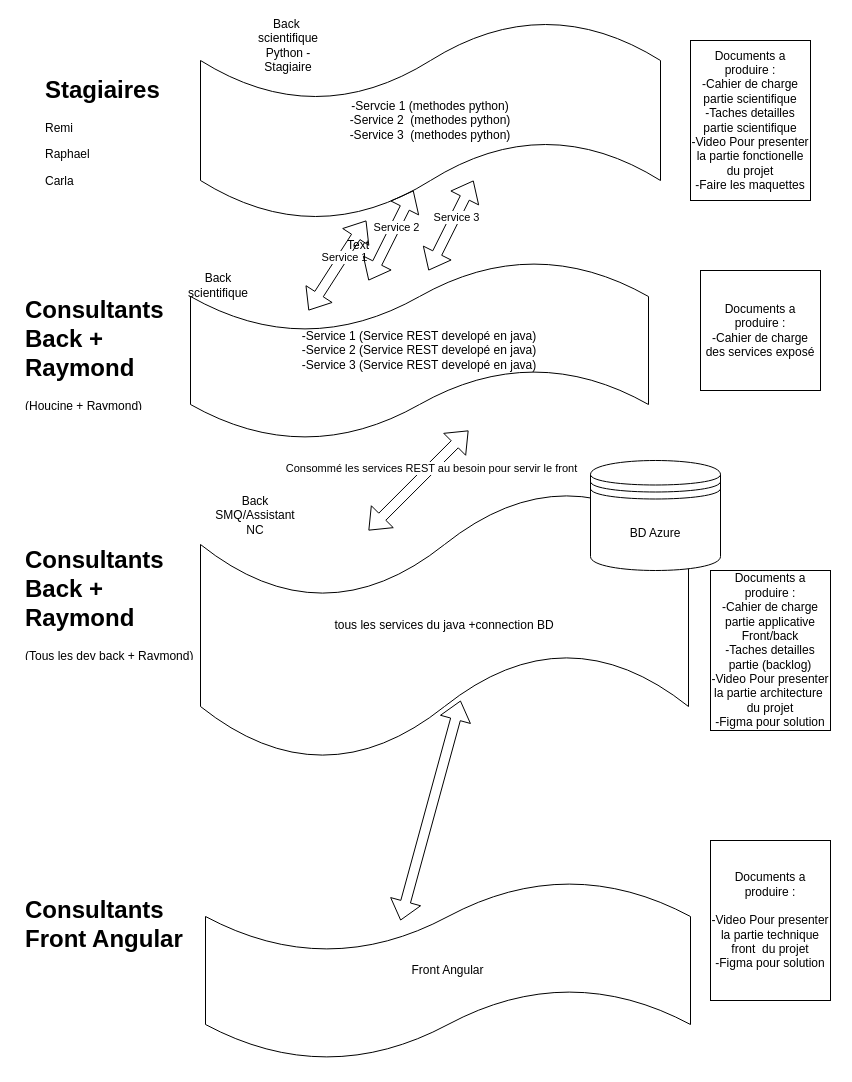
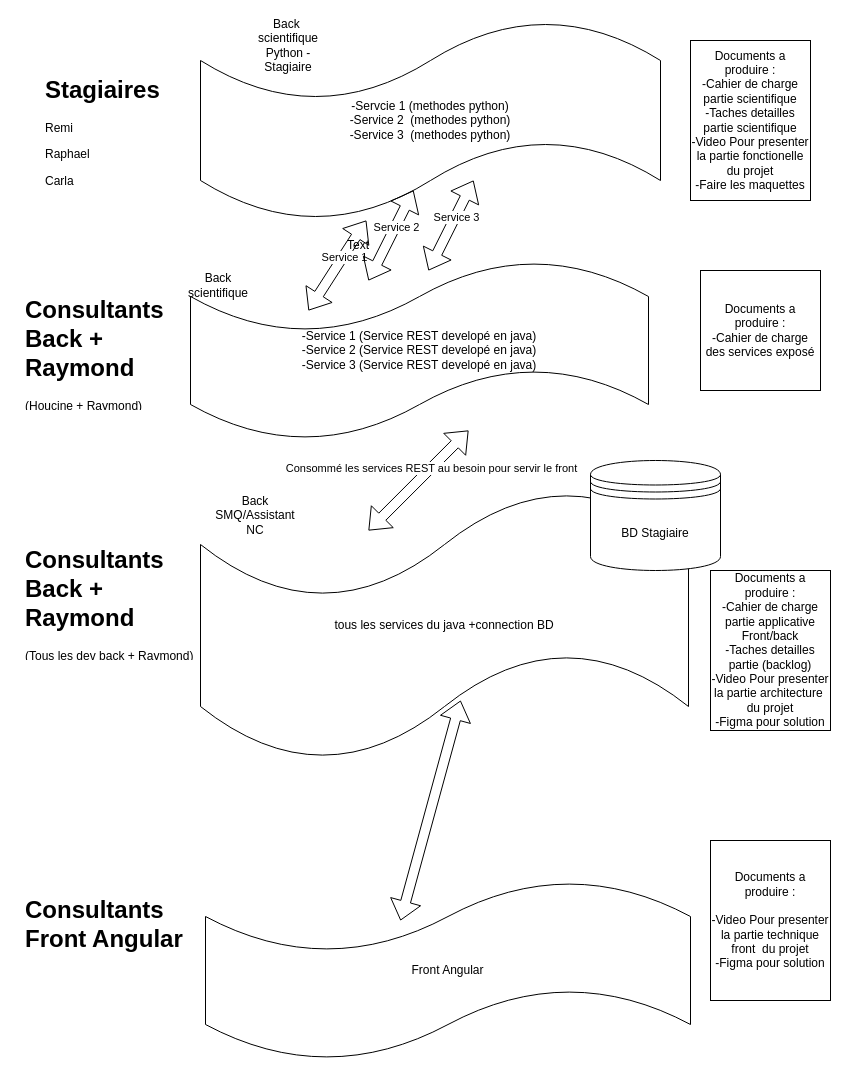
  <mxCell id="0" />
  <mxCell id="1" parent="0" />
  <mxCell id="2" value="-Servcie 1 (methodes python)&lt;br&gt;-Service 2&amp;nbsp;&amp;nbsp;(methodes python)&lt;br&gt;-Service 3&amp;nbsp;&amp;nbsp;(methodes python)" style="shape=tape;whiteSpace=wrap;html=1;" vertex="1" parent="1"><mxGeometry x="200" y="20" width="460" height="200" as="geometry" /></mxCell>
  <mxCell id="3" value="Back&amp;nbsp; scientifique Python - Stagiaire" style="text;html=1;strokeColor=none;fillColor=none;align=center;verticalAlign=middle;whiteSpace=wrap;rounded=0;" vertex="1" parent="1"><mxGeometry x="258" y="30" width="60" height="30" as="geometry" /></mxCell>
  <mxCell id="4" value="-Service 1 (Service REST developé en java)&lt;br&gt;-Service 2 (Service REST developé en java)&lt;br&gt;-Service 3 (Service REST developé en java)" style="shape=tape;whiteSpace=wrap;html=1;" vertex="1" parent="1"><mxGeometry x="190" y="260" width="458" height="180" as="geometry" /></mxCell>
  <mxCell id="5" value="Back scientifique" style="text;html=1;strokeColor=none;fillColor=none;align=center;verticalAlign=middle;whiteSpace=wrap;rounded=0;" vertex="1" parent="1"><mxGeometry x="188" y="270" width="60" height="30" as="geometry" /></mxCell>
  <mxCell id="6" value="" style="shape=flexArrow;endArrow=classic;startArrow=classic;html=1;rounded=0;" edge="1" parent="1" target="2"><mxGeometry width="100" height="100" relative="1" as="geometry"><mxPoint x="308" y="310" as="sourcePoint" /><mxPoint x="408" y="210" as="targetPoint" /></mxGeometry></mxCell>
  <mxCell id="7" value="Service 1" style="edgeLabel;html=1;align=center;verticalAlign=middle;resizable=0;points=[];" vertex="1" connectable="0" parent="6"><mxGeometry x="0.191" y="-1" relative="1" as="geometry"><mxPoint as="offset" /></mxGeometry></mxCell>
  <mxCell id="8" value="" style="shape=flexArrow;endArrow=classic;startArrow=classic;html=1;rounded=0;" edge="1" parent="1"><mxGeometry width="100" height="100" relative="1" as="geometry"><mxPoint x="368" y="280" as="sourcePoint" /><mxPoint x="413" y="190" as="targetPoint" /></mxGeometry></mxCell>
  <mxCell id="9" value="Service 2" style="edgeLabel;html=1;align=center;verticalAlign=middle;resizable=0;points=[];" vertex="1" connectable="0" parent="8"><mxGeometry x="0.191" y="-1" relative="1" as="geometry"><mxPoint as="offset" /></mxGeometry></mxCell>
  <mxCell id="10" value="" style="shape=flexArrow;endArrow=classic;startArrow=classic;html=1;rounded=0;" edge="1" parent="1"><mxGeometry width="100" height="100" relative="1" as="geometry"><mxPoint x="428" y="270" as="sourcePoint" /><mxPoint x="473" y="180" as="targetPoint" /></mxGeometry></mxCell>
  <mxCell id="11" value="Service 3" style="edgeLabel;html=1;align=center;verticalAlign=middle;resizable=0;points=[];" vertex="1" connectable="0" parent="10"><mxGeometry x="0.191" y="-1" relative="1" as="geometry"><mxPoint as="offset" /></mxGeometry></mxCell>
  <mxCell id="12" value="tous les services du java +connection BD" style="shape=tape;whiteSpace=wrap;html=1;" vertex="1" parent="1"><mxGeometry x="200" y="490" width="488" height="270" as="geometry" /></mxCell>
  <mxCell id="13" value="Back SMQ/Assistant NC" style="text;html=1;strokeColor=none;fillColor=none;align=center;verticalAlign=middle;whiteSpace=wrap;rounded=0;" vertex="1" parent="1"><mxGeometry x="225" y="500" width="60" height="30" as="geometry" /></mxCell>
  <mxCell id="14" value="" style="shape=flexArrow;endArrow=classic;startArrow=classic;html=1;rounded=0;" edge="1" parent="1"><mxGeometry width="100" height="100" relative="1" as="geometry"><mxPoint x="368" y="530" as="sourcePoint" /><mxPoint x="468" y="430" as="targetPoint" /><Array as="points" /></mxGeometry></mxCell>
  <mxCell id="15" value="Consommé les services REST au besoin pour servir le front" style="edgeLabel;html=1;align=center;verticalAlign=middle;resizable=0;points=[];" vertex="1" connectable="0" parent="14"><mxGeometry x="0.255" relative="1" as="geometry"><mxPoint as="offset" /></mxGeometry></mxCell>
  <mxCell id="16" value="Text" style="text;html=1;strokeColor=none;fillColor=none;align=center;verticalAlign=middle;whiteSpace=wrap;rounded=0;" vertex="1" parent="1"><mxGeometry x="328" y="230" width="60" height="30" as="geometry" /></mxCell>
  <mxCell id="17" value="&lt;h1&gt;Stagiaires&lt;/h1&gt;&lt;p&gt;Remi&lt;/p&gt;&lt;p&gt;Raphael&lt;/p&gt;&lt;p&gt;Carla&lt;/p&gt;" style="text;html=1;strokeColor=none;fillColor=none;spacing=5;spacingTop=-20;whiteSpace=wrap;overflow=hidden;rounded=0;" vertex="1" parent="1"><mxGeometry x="40" y="70" width="190" height="120" as="geometry" /></mxCell>
  <mxCell id="18" value="Documents a produire :&lt;br&gt;-Cahier de charge partie scientifique&lt;br&gt;-Taches detailles partie scientifique&lt;br&gt;-Video Pour presenter la partie fonctionelle du projet&lt;br&gt;-Faire les maquettes" style="rounded=0;whiteSpace=wrap;html=1;" vertex="1" parent="1"><mxGeometry x="690" y="40" width="120" height="160" as="geometry" /></mxCell>
  <mxCell id="19" value="&lt;h1&gt;Consultants Back + Raymond&lt;/h1&gt;&lt;p&gt;(Houcine + Raymond)&lt;/p&gt;" style="text;html=1;strokeColor=none;fillColor=none;spacing=5;spacingTop=-20;whiteSpace=wrap;overflow=hidden;rounded=0;" vertex="1" parent="1"><mxGeometry y="290" width="190" height="120" as="geometry" x="20" /></mxCell>
  <mxCell id="20" value="&lt;h1&gt;Consultants Back + Raymond&lt;/h1&gt;&lt;p&gt;(Tous les dev back + Raymond)&lt;/p&gt;" style="text;html=1;strokeColor=none;fillColor=none;spacing=5;spacingTop=-20;whiteSpace=wrap;overflow=hidden;rounded=0;" vertex="1" parent="1"><mxGeometry y="540" width="190" height="120" as="geometry" x="20" /></mxCell>
- <mxCell id="21" value="BD Azure" style="shape=datastore;whiteSpace=wrap;html=1;" vertex="1" parent="1"><mxGeometry x="590" y="460" width="130" height="110" as="geometry" /></mxCell>
+ <mxCell id="21" value="BD Stagiaire" style="shape=datastore;whiteSpace=wrap;html=1;" vertex="1" parent="1"><mxGeometry x="590" y="460" width="130" height="110" as="geometry" /></mxCell>
  <mxCell id="22" value="Documents a produire :&lt;br&gt;-Cahier de charge des services exposé" style="rounded=0;whiteSpace=wrap;html=1;" vertex="1" parent="1"><mxGeometry x="700" y="270" width="120" height="120" as="geometry" /></mxCell>
  <mxCell id="23" value="Documents a produire :&lt;br&gt;-Cahier de charge partie applicative Front/back&lt;br&gt;-Taches detailles partie (backlog)&lt;br&gt;-Video Pour presenter la partie architecture&amp;nbsp; du projet&lt;br&gt;-Figma pour solution" style="rounded=0;whiteSpace=wrap;html=1;" vertex="1" parent="1"><mxGeometry x="710" y="570" width="120" height="160" as="geometry" /></mxCell>
  <mxCell id="24" value="Front Angular" style="shape=tape;whiteSpace=wrap;html=1;" vertex="1" parent="1"><mxGeometry x="205" y="880" width="485" height="180" as="geometry" /></mxCell>
  <mxCell id="25" value="&lt;h1&gt;Consultants Front Angular&amp;nbsp; &amp;nbsp;&lt;/h1&gt;" style="text;html=1;strokeColor=none;fillColor=none;spacing=5;spacingTop=-20;whiteSpace=wrap;overflow=hidden;rounded=0;" vertex="1" parent="1"><mxGeometry y="890" width="190" height="120" as="geometry" x="20" /></mxCell>
  <mxCell id="26" value="" style="shape=flexArrow;endArrow=classic;startArrow=classic;html=1;rounded=0;entryX=0.533;entryY=0.778;entryDx=0;entryDy=0;entryPerimeter=0;" edge="1" parent="1" target="12"><mxGeometry width="100" height="100" relative="1" as="geometry"><mxPoint x="400" y="920" as="sourcePoint" /><mxPoint x="500" y="820" as="targetPoint" /></mxGeometry></mxCell>
  <mxCell id="27" value="Documents a produire :&lt;br&gt;&lt;br&gt;-Video Pour presenter la partie technique front&amp;nbsp; du projet&lt;br&gt;-Figma pour solution" style="rounded=0;whiteSpace=wrap;html=1;" vertex="1" parent="1"><mxGeometry x="710" y="840" width="120" height="160" as="geometry" /></mxCell>
